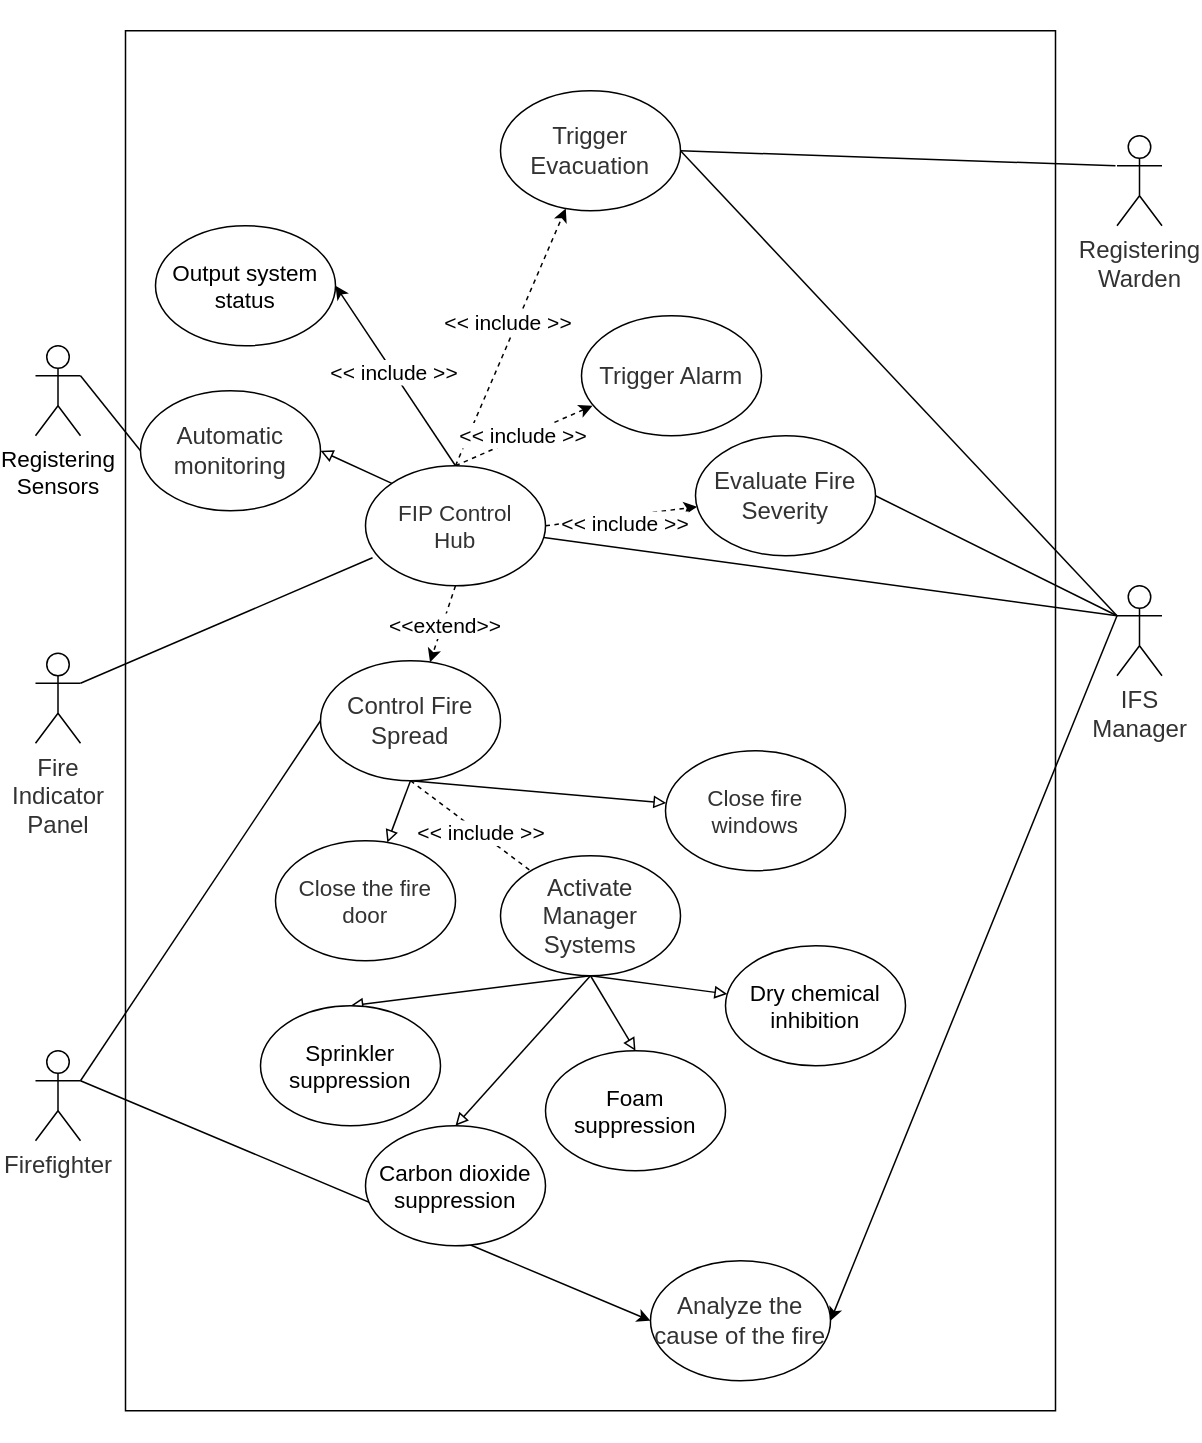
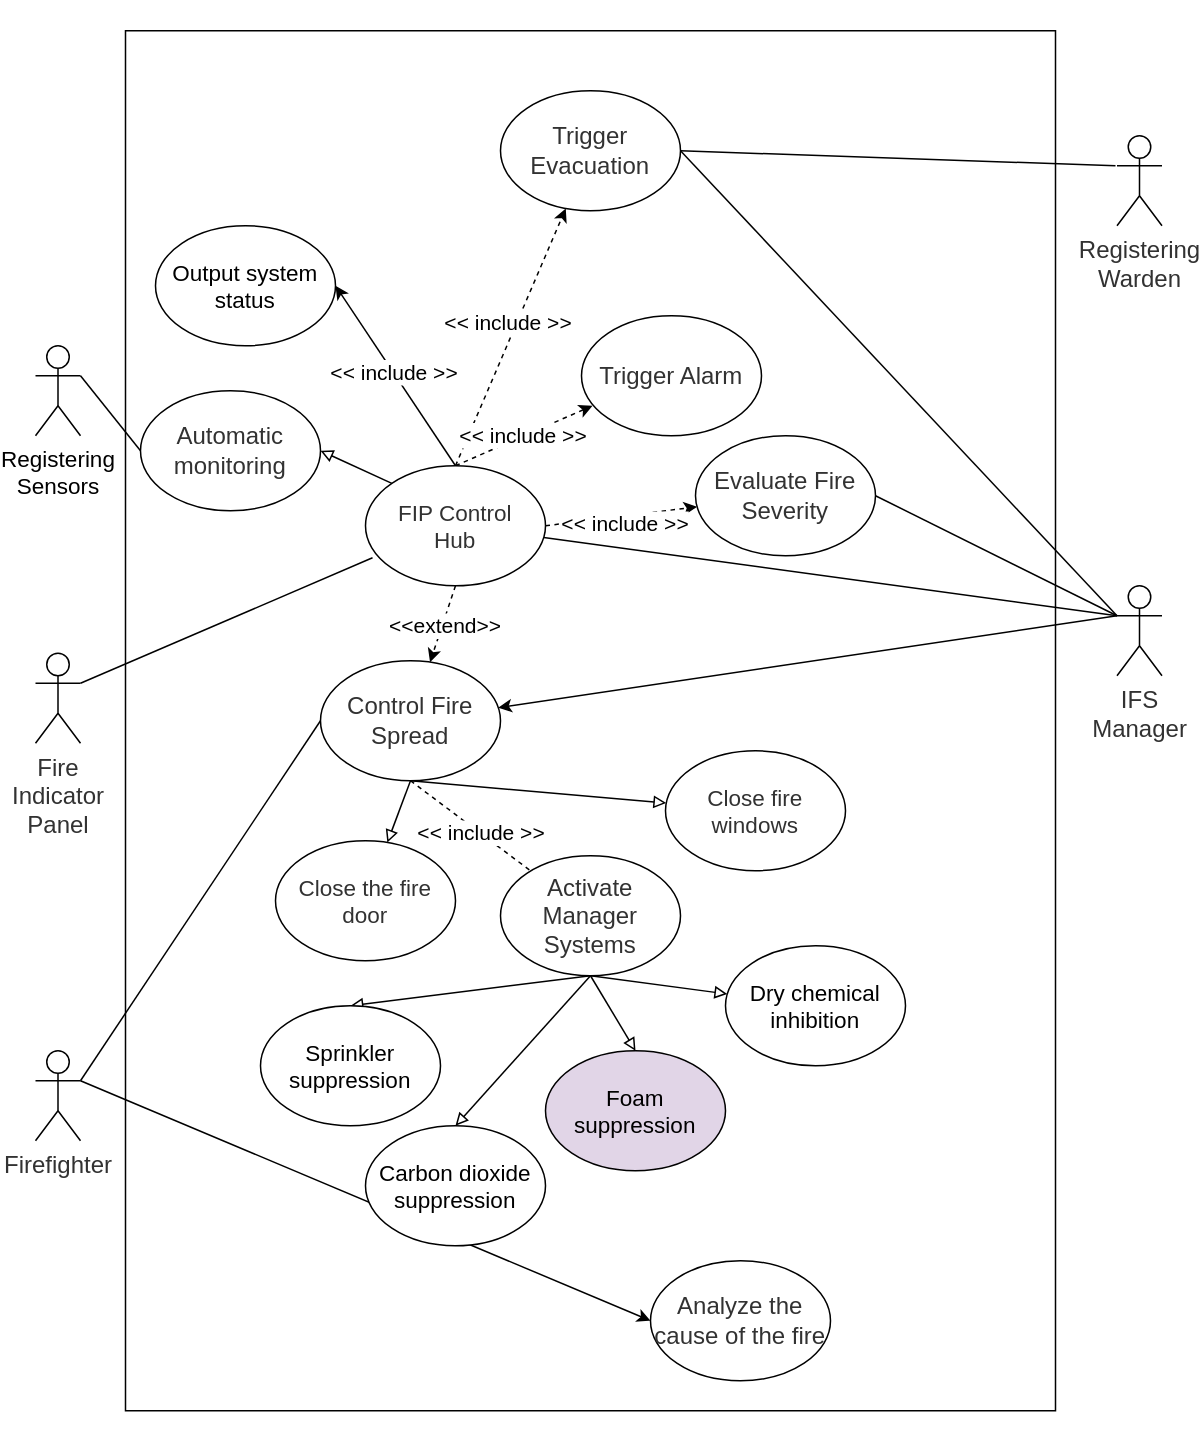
  <mxCell id="0" />
  <mxCell id="1" parent="0" />
  <mxCell id="2" value="" style="rounded=0;whiteSpace=wrap;html=1;" parent="1" vertex="1"><mxGeometry x="80" y="20" width="620" height="920" as="geometry" /></mxCell>
  <mxCell id="3" style="rounded=0;orthogonalLoop=1;jettySize=auto;html=1;entryX=1;entryY=0.5;entryDx=0;entryDy=0;strokeColor=default;endArrow=none;endFill=0;" parent="1" target="13" edge="1"><mxGeometry relative="1" as="geometry"><mxPoint x="740" y="110" as="sourcePoint" /></mxGeometry></mxCell>
  <mxCell id="4" value="&lt;span style=&quot;color: rgb(50, 50, 50); font-family: &amp;quot;Microsoft YaHei&amp;quot;, 微软雅黑, Arial; font-size: 16px; text-wrap: wrap; background-color: rgba(255, 255, 255, 0.01);&quot;&gt;Registering&lt;/span&gt;&lt;div&gt;&lt;span style=&quot;color: rgb(50, 50, 50); font-family: &amp;quot;Microsoft YaHei&amp;quot;, 微软雅黑, Arial; font-size: 16px; text-wrap: wrap; background-color: rgba(255, 255, 255, 0.01);&quot;&gt;Warden&lt;/span&gt;&lt;/div&gt;" style="shape=umlActor;verticalLabelPosition=bottom;verticalAlign=top;html=1;outlineConnect=0;" parent="1" vertex="1"><mxGeometry x="741" y="90" width="30" height="60" as="geometry" /></mxCell>
  <mxCell id="5" style="rounded=0;orthogonalLoop=1;jettySize=auto;html=1;exitX=1;exitY=0.333;exitDx=0;exitDy=0;exitPerimeter=0;entryX=0;entryY=0.5;entryDx=0;entryDy=0;" parent="1" source="6" target="41" edge="1"><mxGeometry relative="1" as="geometry" /></mxCell>
  <mxCell id="6" value="&lt;span style=&quot;color: rgb(50, 50, 50); font-family: &amp;quot;Microsoft YaHei&amp;quot;, 微软雅黑, Arial; font-size: 16px; text-wrap: wrap; background-color: rgba(255, 255, 255, 0.01);&quot;&gt;Firefighter&lt;/span&gt;" style="shape=umlActor;verticalLabelPosition=bottom;verticalAlign=top;html=1;outlineConnect=0;" parent="1" vertex="1"><mxGeometry x="20" y="700" width="30" height="60" as="geometry" /></mxCell>
  <mxCell id="7" style="rounded=0;orthogonalLoop=1;jettySize=auto;html=1;exitX=0;exitY=0.333;exitDx=0;exitDy=0;exitPerimeter=0;entryX=1;entryY=0.5;entryDx=0;entryDy=0;endArrow=none;endFill=0;" parent="1" source="11" target="13" edge="1"><mxGeometry relative="1" as="geometry" /></mxCell>
  <mxCell id="8" style="rounded=0;orthogonalLoop=1;jettySize=auto;html=1;exitX=0;exitY=0.333;exitDx=0;exitDy=0;exitPerimeter=0;entryX=1;entryY=0.5;entryDx=0;entryDy=0;endArrow=none;endFill=0;" parent="1" source="11" target="25" edge="1"><mxGeometry relative="1" as="geometry" /></mxCell>
- <mxCell id="9" style="rounded=0;orthogonalLoop=1;jettySize=auto;html=1;exitX=0;exitY=0.333;exitDx=0;exitDy=0;exitPerimeter=0;entryX=1;entryY=0.5;entryDx=0;entryDy=0;" parent="1" source="11" target="41" edge="1"><mxGeometry relative="1" as="geometry" /></mxCell>
+ <mxCell id="9" style="rounded=0;orthogonalLoop=1;jettySize=auto;html=1;exitX=0;exitY=0.333;exitDx=0;exitDy=0;exitPerimeter=0;" parent="1" source="11" target="30" edge="1"><mxGeometry relative="1" as="geometry" /></mxCell>
  <mxCell id="10" style="rounded=0;orthogonalLoop=1;jettySize=auto;html=1;exitX=0;exitY=0.333;exitDx=0;exitDy=0;exitPerimeter=0;endArrow=none;endFill=0;" edge="1" parent="1" source="11" target="24"><mxGeometry relative="1" as="geometry" /></mxCell>
  <mxCell id="11" value="&lt;span style=&quot;color: rgb(50, 50, 50); font-family: &amp;quot;Microsoft YaHei&amp;quot;, 微软雅黑, Arial; font-size: 16px; text-wrap: wrap; background-color: rgba(255, 255, 255, 0.01);&quot;&gt;IFS Manager&lt;/span&gt;" style="shape=umlActor;verticalLabelPosition=bottom;verticalAlign=top;html=1;outlineConnect=0;" parent="1" vertex="1"><mxGeometry x="741" y="390" width="30" height="60" as="geometry" /></mxCell>
  <mxCell id="12" value="&lt;font face=&quot;Microsoft YaHei, 微软雅黑, Arial&quot; color=&quot;#323232&quot;&gt;&lt;span style=&quot;font-size: 16px; text-wrap: wrap;&quot;&gt;Fire Indicator&lt;/span&gt;&lt;/font&gt;&lt;div&gt;&lt;font face=&quot;Microsoft YaHei, 微软雅黑, Arial&quot; color=&quot;#323232&quot;&gt;&lt;span style=&quot;font-size: 16px; text-wrap: wrap;&quot;&gt;Panel&lt;/span&gt;&lt;/font&gt;&lt;br&gt;&lt;/div&gt;" style="shape=umlActor;verticalLabelPosition=bottom;verticalAlign=top;html=1;outlineConnect=0;" parent="1" vertex="1"><mxGeometry x="20" y="435" width="30" height="60" as="geometry" /></mxCell>
  <mxCell id="13" value="&lt;span style=&quot;color: rgb(50, 50, 50); font-family: &amp;quot;Microsoft YaHei&amp;quot;, 微软雅黑, Arial; font-size: 16px; background-color: rgba(255, 255, 255, 0.01);&quot;&gt;Trigger Evacuation&lt;/span&gt;" style="ellipse;whiteSpace=wrap;html=1;" parent="1" vertex="1"><mxGeometry x="330" y="60" width="120" height="80" as="geometry" /></mxCell>
  <mxCell id="14" style="rounded=0;orthogonalLoop=1;jettySize=auto;html=1;exitX=0.5;exitY=0;exitDx=0;exitDy=0;dashed=1;" parent="1" source="24" target="13" edge="1"><mxGeometry relative="1" as="geometry" /></mxCell>
  <mxCell id="15" value="&lt;span style=&quot;font-size: 14px;&quot;&gt;&amp;lt;&amp;lt; include &amp;gt;&amp;gt;&lt;/span&gt;" style="edgeLabel;html=1;align=center;verticalAlign=middle;resizable=0;points=[];" parent="14" vertex="1" connectable="0"><mxGeometry x="0.08" y="6" relative="1" as="geometry"><mxPoint as="offset" /></mxGeometry></mxCell>
  <mxCell id="16" style="rounded=0;orthogonalLoop=1;jettySize=auto;html=1;exitX=0.5;exitY=1;exitDx=0;exitDy=0;dashed=1;" parent="1" source="24" target="30" edge="1"><mxGeometry relative="1" as="geometry" /></mxCell>
  <mxCell id="17" value="&lt;font style=&quot;font-size: 14px;&quot;&gt;&amp;lt;&amp;lt;extend&amp;gt;&amp;gt;&lt;/font&gt;" style="edgeLabel;html=1;align=center;verticalAlign=middle;resizable=0;points=[];" parent="16" vertex="1" connectable="0"><mxGeometry x="0.028" y="1" relative="1" as="geometry"><mxPoint as="offset" /></mxGeometry></mxCell>
  <mxCell id="18" style="rounded=0;orthogonalLoop=1;jettySize=auto;html=1;exitX=0.5;exitY=0;exitDx=0;exitDy=0;entryX=0.061;entryY=0.75;entryDx=0;entryDy=0;dashed=1;entryPerimeter=0;" parent="1" source="24" target="39" edge="1"><mxGeometry relative="1" as="geometry" /></mxCell>
  <mxCell id="19" value="&lt;span style=&quot;font-size: 14px;&quot;&gt;&amp;lt;&amp;lt; include &amp;gt;&amp;gt;&lt;/span&gt;" style="edgeLabel;html=1;align=center;verticalAlign=middle;resizable=0;points=[];" parent="18" vertex="1" connectable="0"><mxGeometry x="-0.026" y="1" relative="1" as="geometry"><mxPoint as="offset" /></mxGeometry></mxCell>
  <mxCell id="20" style="rounded=0;orthogonalLoop=1;jettySize=auto;html=1;exitX=1;exitY=0.5;exitDx=0;exitDy=0;dashed=1;" parent="1" source="24" target="25" edge="1"><mxGeometry relative="1" as="geometry" /></mxCell>
  <mxCell id="21" value="&lt;font style=&quot;font-size: 14px;&quot;&gt;&amp;lt;&amp;lt; include &amp;gt;&amp;gt;&lt;/font&gt;" style="edgeLabel;html=1;align=center;verticalAlign=middle;resizable=0;points=[];" parent="20" vertex="1" connectable="0"><mxGeometry x="0.015" y="-5" relative="1" as="geometry"><mxPoint as="offset" /></mxGeometry></mxCell>
  <mxCell id="22" style="rounded=0;orthogonalLoop=1;jettySize=auto;html=1;exitX=0.5;exitY=0;exitDx=0;exitDy=0;entryX=1;entryY=0.5;entryDx=0;entryDy=0;dashed=0;" parent="1" source="24" target="46" edge="1"><mxGeometry relative="1" as="geometry" /></mxCell>
  <mxCell id="23" value="&lt;span style=&quot;font-size: 14px;&quot;&gt;&amp;lt;&amp;lt; include &amp;gt;&amp;gt;&lt;/span&gt;" style="edgeLabel;html=1;align=center;verticalAlign=middle;resizable=0;points=[];" parent="22" vertex="1" connectable="0"><mxGeometry x="0.035" y="-1" relative="1" as="geometry"><mxPoint x="-1" as="offset" /></mxGeometry></mxCell>
  <mxCell id="24" value="&lt;font face=&quot;Microsoft YaHei, 微软雅黑, Arial&quot; color=&quot;#323232&quot;&gt;&lt;span style=&quot;font-size: 15px;&quot;&gt;FIP Control&lt;/span&gt;&lt;/font&gt;&lt;div&gt;&lt;font face=&quot;Microsoft YaHei, 微软雅黑, Arial&quot; color=&quot;#323232&quot;&gt;&lt;span style=&quot;font-size: 15px;&quot;&gt;Hub&lt;/span&gt;&lt;/font&gt;&lt;br&gt;&lt;/div&gt;" style="ellipse;whiteSpace=wrap;html=1;" parent="1" vertex="1"><mxGeometry x="240" y="310" width="120" height="80" as="geometry" /></mxCell>
  <mxCell id="25" value="&lt;span style=&quot;color: rgb(50, 50, 50); font-family: &amp;quot;Microsoft YaHei&amp;quot;, 微软雅黑, Arial; font-size: 16px; background-color: rgba(255, 255, 255, 0.01);&quot;&gt;Evaluate Fire Severity&lt;/span&gt;" style="ellipse;whiteSpace=wrap;html=1;" parent="1" vertex="1"><mxGeometry x="460" y="290" width="120" height="80" as="geometry" /></mxCell>
  <mxCell id="26" style="rounded=0;orthogonalLoop=1;jettySize=auto;html=1;exitX=0.5;exitY=1;exitDx=0;exitDy=0;endArrow=none;endFill=0;dashed=1;" parent="1" source="30" target="36" edge="1"><mxGeometry relative="1" as="geometry" /></mxCell>
  <mxCell id="27" value="&lt;font style=&quot;font-size: 14px;&quot;&gt;&amp;lt;&amp;lt; include &amp;gt;&amp;gt;&lt;/font&gt;" style="edgeLabel;html=1;align=center;verticalAlign=middle;resizable=0;points=[];" parent="26" vertex="1" connectable="0"><mxGeometry x="0.154" relative="1" as="geometry"><mxPoint as="offset" /></mxGeometry></mxCell>
  <mxCell id="28" style="rounded=0;orthogonalLoop=1;jettySize=auto;html=1;exitX=0.5;exitY=1;exitDx=0;exitDy=0;endArrow=block;endFill=0;" parent="1" source="30" target="37" edge="1"><mxGeometry relative="1" as="geometry" /></mxCell>
  <mxCell id="29" style="rounded=0;orthogonalLoop=1;jettySize=auto;html=1;exitX=0.5;exitY=1;exitDx=0;exitDy=0;endArrow=block;endFill=0;" parent="1" source="30" target="38" edge="1"><mxGeometry relative="1" as="geometry" /></mxCell>
  <mxCell id="30" value="&lt;span style=&quot;color: rgb(50, 50, 50); font-family: &amp;quot;Microsoft YaHei&amp;quot;, 微软雅黑, Arial; font-size: 16px; background-color: rgba(255, 255, 255, 0.01);&quot;&gt;Control Fire Spread&lt;/span&gt;" style="ellipse;whiteSpace=wrap;html=1;" parent="1" vertex="1"><mxGeometry x="210" y="440" width="120" height="80" as="geometry" /></mxCell>
  <mxCell id="31" value="&lt;font face=&quot;Microsoft YaHei, 微软雅黑, Arial&quot; color=&quot;#323232&quot;&gt;&lt;span style=&quot;font-size: 16px;&quot;&gt;Automatic monitoring&lt;/span&gt;&lt;/font&gt;" style="ellipse;whiteSpace=wrap;html=1;" parent="1" vertex="1"><mxGeometry x="90" y="260" width="120" height="80" as="geometry" /></mxCell>
  <mxCell id="32" style="rounded=0;orthogonalLoop=1;jettySize=auto;html=1;exitX=0.5;exitY=1;exitDx=0;exitDy=0;entryX=0.5;entryY=0;entryDx=0;entryDy=0;endArrow=block;endFill=0;" parent="1" source="36" target="42" edge="1"><mxGeometry relative="1" as="geometry" /></mxCell>
  <mxCell id="33" style="rounded=0;orthogonalLoop=1;jettySize=auto;html=1;exitX=0.5;exitY=1;exitDx=0;exitDy=0;entryX=0.5;entryY=0;entryDx=0;entryDy=0;endArrow=block;endFill=0;" parent="1" source="36" target="43" edge="1"><mxGeometry relative="1" as="geometry" /></mxCell>
  <mxCell id="34" style="rounded=0;orthogonalLoop=1;jettySize=auto;html=1;exitX=0.5;exitY=1;exitDx=0;exitDy=0;entryX=0.5;entryY=0;entryDx=0;entryDy=0;endArrow=block;endFill=0;" parent="1" source="36" target="44" edge="1"><mxGeometry relative="1" as="geometry" /></mxCell>
  <mxCell id="35" style="rounded=0;orthogonalLoop=1;jettySize=auto;html=1;exitX=0.5;exitY=1;exitDx=0;exitDy=0;endArrow=block;endFill=0;" parent="1" source="36" target="45" edge="1"><mxGeometry relative="1" as="geometry" /></mxCell>
  <mxCell id="36" value="&lt;span style=&quot;color: rgb(50, 50, 50); font-family: &amp;quot;Microsoft YaHei&amp;quot;, 微软雅黑, Arial; font-size: 16px; background-color: rgba(255, 255, 255, 0.01);&quot;&gt;Activate Manager Systems&lt;/span&gt;" style="ellipse;whiteSpace=wrap;html=1;" parent="1" vertex="1"><mxGeometry x="330" y="570" width="120" height="80" as="geometry" /></mxCell>
  <mxCell id="37" value="&lt;span style=&quot;color: rgb(50, 50, 50); font-family: &amp;quot;Microsoft YaHei&amp;quot;, 微软雅黑, Arial; font-size: 15px; background-color: rgba(255, 255, 255, 0.01);&quot;&gt;Close the fire door&lt;/span&gt;" style="ellipse;whiteSpace=wrap;html=1;" parent="1" vertex="1"><mxGeometry x="180" y="560" width="120" height="80" as="geometry" /></mxCell>
  <mxCell id="38" value="&lt;span style=&quot;color: rgb(50, 50, 50); font-family: &amp;quot;Microsoft YaHei&amp;quot;, 微软雅黑, Arial; font-size: 15px; background-color: rgba(255, 255, 255, 0.01);&quot;&gt;Close fire windows&lt;/span&gt;" style="ellipse;whiteSpace=wrap;html=1;" parent="1" vertex="1"><mxGeometry x="440" y="500" width="120" height="80" as="geometry" /></mxCell>
  <mxCell id="39" value="&lt;span style=&quot;color: rgb(50, 50, 50); font-family: &amp;quot;Microsoft YaHei&amp;quot;, 微软雅黑, Arial; font-size: 16px; background-color: rgba(255, 255, 255, 0.01);&quot;&gt;Trigger Alarm&lt;/span&gt;" style="ellipse;whiteSpace=wrap;html=1;" parent="1" vertex="1"><mxGeometry x="384" y="210" width="120" height="80" as="geometry" /></mxCell>
  <mxCell id="40" style="rounded=0;orthogonalLoop=1;jettySize=auto;html=1;entryX=1;entryY=0.5;entryDx=0;entryDy=0;endArrow=block;endFill=0;exitX=0;exitY=0;exitDx=0;exitDy=0;" parent="1" source="24" target="31" edge="1"><mxGeometry relative="1" as="geometry"><mxPoint x="240" y="310" as="sourcePoint" /></mxGeometry></mxCell>
  <mxCell id="41" value="&lt;font face=&quot;Microsoft YaHei, 微软雅黑, Arial&quot; color=&quot;#323232&quot;&gt;&lt;span style=&quot;font-size: 16px;&quot;&gt;Analyze the cause of the fire&lt;/span&gt;&lt;/font&gt;" style="ellipse;whiteSpace=wrap;html=1;" parent="1" vertex="1"><mxGeometry x="430" y="840" width="120" height="80" as="geometry" /></mxCell>
  <mxCell id="42" value="&lt;span style=&quot;font-size: 15px;&quot;&gt;Sprinkler suppression&lt;/span&gt;" style="ellipse;whiteSpace=wrap;html=1;" parent="1" vertex="1"><mxGeometry x="170" y="670" width="120" height="80" as="geometry" /></mxCell>
  <mxCell id="43" value="&lt;font style=&quot;font-size: 15px;&quot;&gt;Carbon dioxide suppression&lt;/font&gt;" style="ellipse;whiteSpace=wrap;html=1;" parent="1" vertex="1"><mxGeometry x="240" y="750" width="120" height="80" as="geometry" /></mxCell>
- <mxCell id="44" value="&lt;font style=&quot;font-size: 15px;&quot;&gt;Foam suppression&lt;/font&gt;" style="ellipse;whiteSpace=wrap;html=1;" parent="1" vertex="1"><mxGeometry x="360" y="700" width="120" height="80" as="geometry" /></mxCell>
+ <mxCell id="44" value="&lt;font style=&quot;font-size: 15px;&quot;&gt;Foam suppression&lt;/font&gt;" style="ellipse;whiteSpace=wrap;html=1;fillColor=#e1d5e7;" parent="1" vertex="1"><mxGeometry x="360" y="700" width="120" height="80" as="geometry" /></mxCell>
  <mxCell id="45" value="&lt;font style=&quot;font-size: 15px;&quot;&gt;Dry chemical inhibition&lt;/font&gt;" style="ellipse;whiteSpace=wrap;html=1;" parent="1" vertex="1"><mxGeometry x="480" y="630" width="120" height="80" as="geometry" /></mxCell>
  <mxCell id="46" value="&lt;font style=&quot;font-size: 15px;&quot;&gt;Output system status&lt;/font&gt;" style="ellipse;whiteSpace=wrap;html=1;" parent="1" vertex="1"><mxGeometry x="100" y="150" width="120" height="80" as="geometry" /></mxCell>
  <mxCell id="47" style="rounded=0;orthogonalLoop=1;jettySize=auto;html=1;exitX=1;exitY=0.333;exitDx=0;exitDy=0;exitPerimeter=0;entryX=0;entryY=0.5;entryDx=0;entryDy=0;endArrow=none;endFill=0;" parent="1" source="6" target="30" edge="1"><mxGeometry relative="1" as="geometry" /></mxCell>
  <mxCell id="48" style="rounded=0;orthogonalLoop=1;jettySize=auto;html=1;exitX=1;exitY=0.333;exitDx=0;exitDy=0;exitPerimeter=0;endArrow=none;endFill=0;entryX=0;entryY=0.5;entryDx=0;entryDy=0;" parent="1" source="49" target="31" edge="1"><mxGeometry relative="1" as="geometry"><mxPoint x="150" y="310" as="targetPoint" /></mxGeometry></mxCell>
  <mxCell id="49" value="&lt;font style=&quot;font-size: 15px;&quot;&gt;Registering&lt;/font&gt;&lt;div&gt;&lt;font style=&quot;font-size: 15px;&quot;&gt;Sensors&lt;/font&gt;&lt;/div&gt;" style="shape=umlActor;verticalLabelPosition=bottom;verticalAlign=top;html=1;outlineConnect=0;" parent="1" vertex="1"><mxGeometry x="20" y="230" width="30" height="60" as="geometry" /></mxCell>
  <mxCell id="50" style="rounded=0;orthogonalLoop=1;jettySize=auto;html=1;exitX=1;exitY=0.333;exitDx=0;exitDy=0;exitPerimeter=0;entryX=0.039;entryY=0.767;entryDx=0;entryDy=0;entryPerimeter=0;endArrow=none;endFill=0;" parent="1" source="12" target="24" edge="1"><mxGeometry relative="1" as="geometry" /></mxCell>
